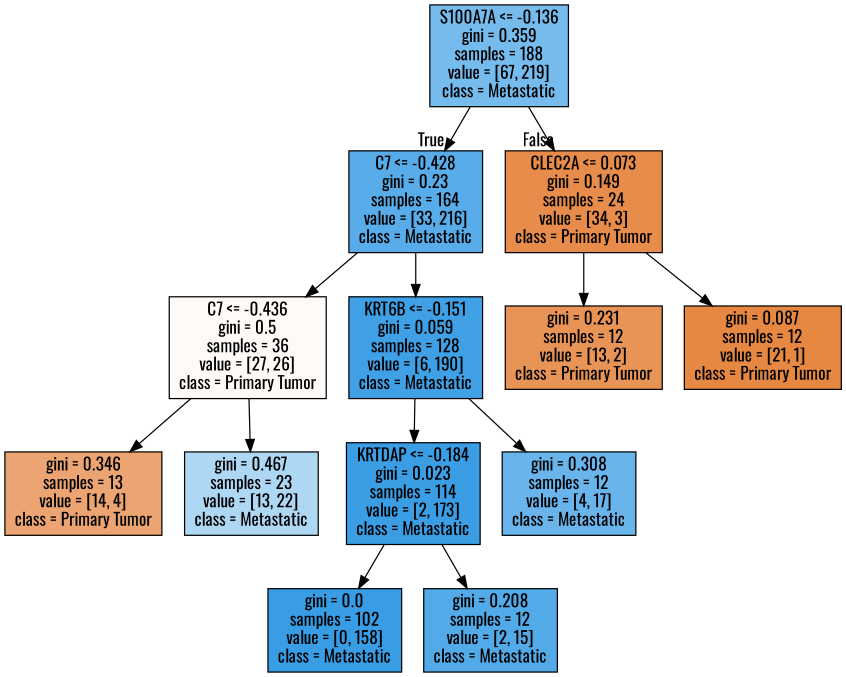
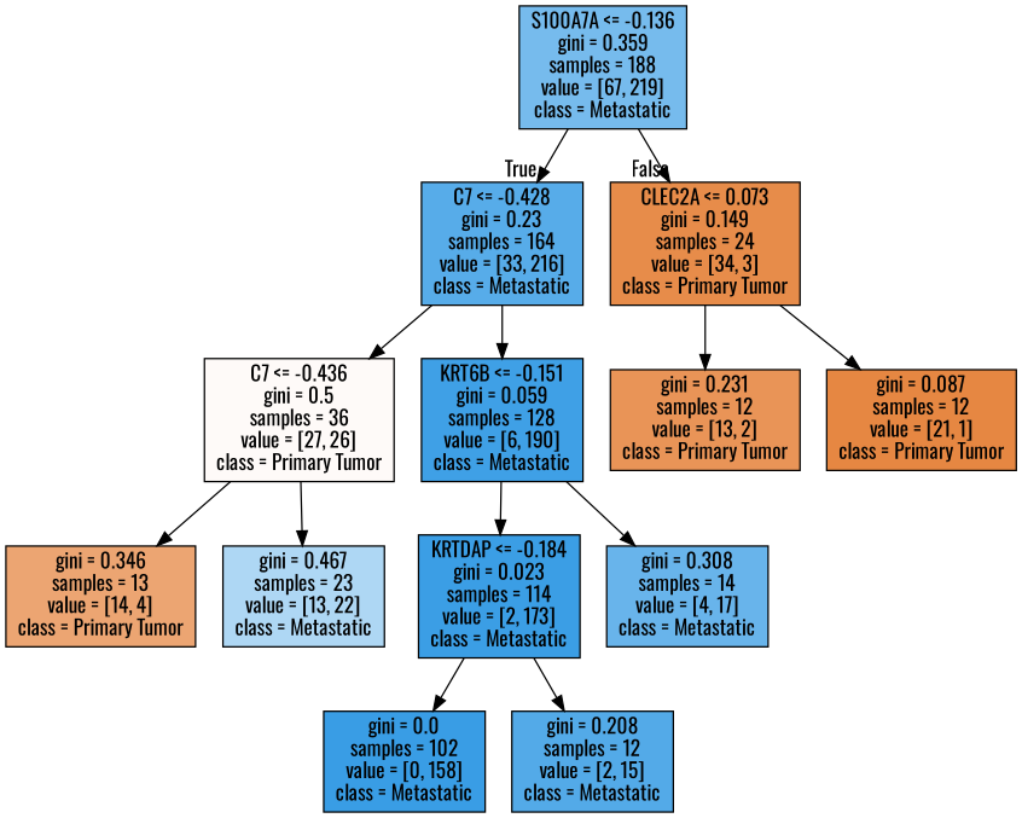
  digraph {
    fontname=Oswald
    node [color=black shape=box style=filled fontname=Oswald]
    edge [fontname=Oswald]
    n1 [fillcolor="#76bbed" label="S100A7A <= -0.136\ngini = 0.359\nsamples = 188\nvalue = [67, 219]\nclass = Metastatic"]
    n2 [fillcolor="#57ace9" label="C7 <= -0.428\ngini = 0.23\nsamples = 164\nvalue = [33, 216]\nclass = Metastatic"]
    n3 [fillcolor="#e78c4a" label="CLEC2A <= 0.073\ngini = 0.149\nsamples = 24\nvalue = [34, 3]\nclass = Primary Tumor"]
    n4 [fillcolor="#fefaf8" label="C7 <= -0.436\ngini = 0.5\nsamples = 36\nvalue = [27, 26]\nclass = Primary Tumor"]
    n5 [fillcolor="#3fa0e6" label="KRT6B <= -0.151\ngini = 0.059\nsamples = 128\nvalue = [6, 190]\nclass = Metastatic"]
    n6 [fillcolor="#eca572" label="gini = 0.346\nsamples = 13\nvalue = [14, 4]\nclass = Primary Tumor"]
    n7 [fillcolor="#aed7f4" label="gini = 0.467\nsamples = 23\nvalue = [13, 22]\nclass = Metastatic"]
    n8 [fillcolor="#3b9ee5" label="KRTDAP <= -0.184\ngini = 0.023\nsamples = 114\nvalue = [2, 173]\nclass = Metastatic"]
-   n9 [fillcolor="#68b4eb" label="gini = 0.308\nsamples = 12\nvalue = [4, 17]\nclass = Metastatic"]
+   n9 [fillcolor="#68b4eb" label="gini = 0.308\nsamples = 14\nvalue = [4, 17]\nclass = Metastatic"]
    n10 [fillcolor="#399de5" label="gini = 0.0\nsamples = 102\nvalue = [0, 158]\nclass = Metastatic"]
    n11 [fillcolor="#53aae8" label="gini = 0.208\nsamples = 12\nvalue = [2, 15]\nclass = Metastatic"]
    n12 [fillcolor="#e99457" label="gini = 0.231\nsamples = 12\nvalue = [13, 2]\nclass = Primary Tumor"]
    n13 [fillcolor="#e68742" label="gini = 0.087\nsamples = 12\nvalue = [21, 1]\nclass = Primary Tumor"]
    n1 -> n2 [headlabel=True labelangle=45 labeldistance=2.5]
    n1 -> n3 [headlabel=False labelangle=-45 labeldistance=2.5]
    n2 -> n4
    n2 -> n5
    n3 -> n12
    n3 -> n13
    n4 -> n6
    n4 -> n7
    n5 -> n8
    n5 -> n9
    n8 -> n10
    n8 -> n11
  }
